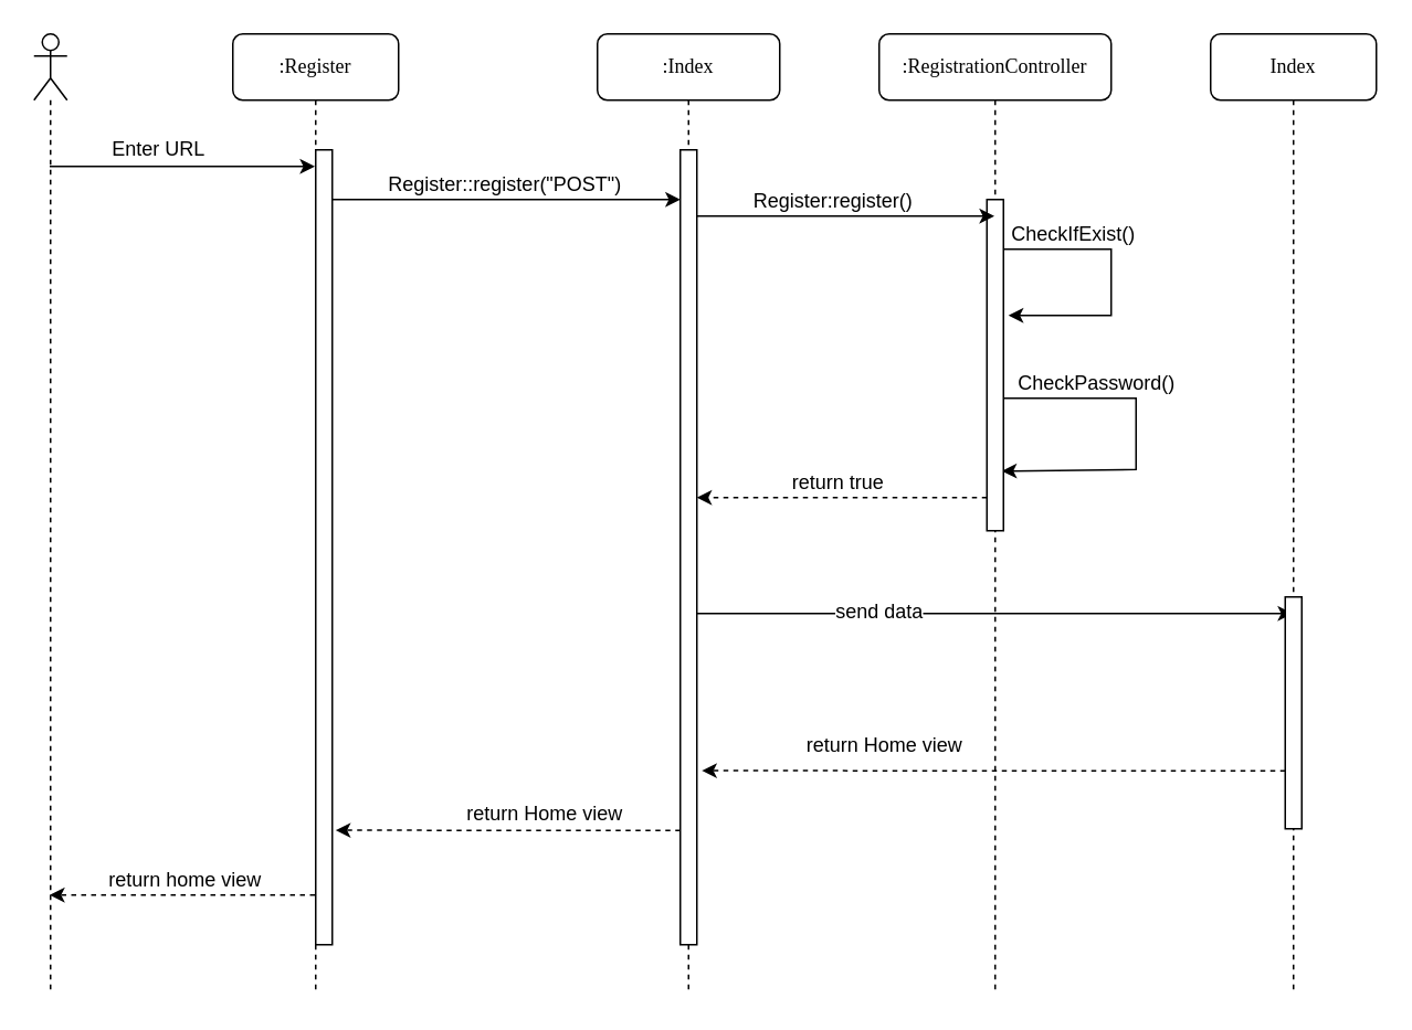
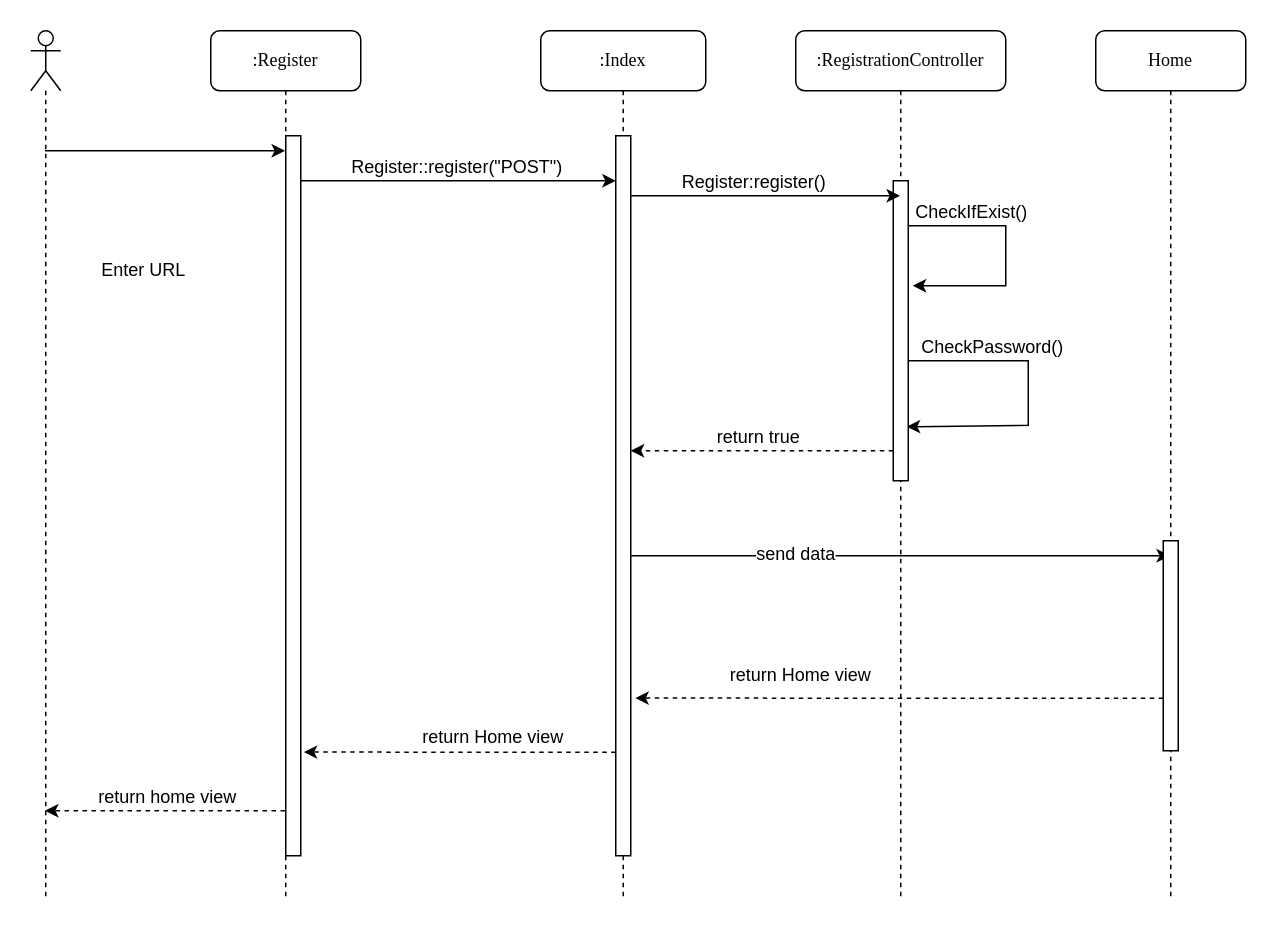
  <mxCell id="0" />
  <mxCell id="1" parent="0" />
  <mxCell id="2" style="edgeStyle=orthogonalEdgeStyle;rounded=0;orthogonalLoop=1;jettySize=auto;html=1;dashed=1;" edge="1" parent="1" source="4" target="21"><mxGeometry relative="1" as="geometry"><Array as="points"><mxPoint x="120" y="540" /><mxPoint x="120" y="540" /></Array></mxGeometry></mxCell>
  <mxCell id="3" value="return home view" style="text;html=1;align=center;verticalAlign=middle;resizable=0;points=[];;labelBackgroundColor=#ffffff;" vertex="1" connectable="0" parent="2"><mxGeometry x="-0.131" y="6" relative="1" as="geometry"><mxPoint x="-9.5" y="-16" as="offset" /></mxGeometry></mxCell>
  <mxCell id="4" value=":Register" style="shape=umlLifeline;perimeter=lifelinePerimeter;whiteSpace=wrap;html=1;container=1;collapsible=0;recursiveResize=0;outlineConnect=0;rounded=1;shadow=0;comic=0;labelBackgroundColor=none;strokeWidth=1;fontFamily=Verdana;fontSize=12;align=center;" parent="1" vertex="1"><mxGeometry x="140" y="20" width="100" height="580" as="geometry" /></mxCell>
  <mxCell id="5" value="" style="html=1;points=[];perimeter=orthogonalPerimeter;" vertex="1" parent="4"><mxGeometry x="50" y="70" width="10" height="480" as="geometry" /></mxCell>
  <mxCell id="6" value=":RegistrationController" style="shape=umlLifeline;perimeter=lifelinePerimeter;whiteSpace=wrap;html=1;container=1;collapsible=0;recursiveResize=0;outlineConnect=0;rounded=1;shadow=0;comic=0;labelBackgroundColor=none;strokeWidth=1;fontFamily=Verdana;fontSize=12;align=center;" parent="1" vertex="1"><mxGeometry x="530" y="20" width="140" height="580" as="geometry" /></mxCell>
  <mxCell id="7" value="" style="edgeStyle=orthogonalEdgeStyle;rounded=0;orthogonalLoop=1;jettySize=auto;html=1;entryX=0.9;entryY=0.82;entryDx=0;entryDy=0;entryPerimeter=0;" edge="1" parent="6" source="9" target="9"><mxGeometry relative="1" as="geometry"><mxPoint x="155" y="325" as="targetPoint" /><Array as="points"><mxPoint x="155" y="220" /><mxPoint x="155" y="263" /></Array></mxGeometry></mxCell>
  <mxCell id="8" value="CheckPassword()" style="text;html=1;align=center;verticalAlign=middle;resizable=0;points=[];;labelBackgroundColor=#ffffff;" vertex="1" connectable="0" parent="7"><mxGeometry x="-0.465" y="-1" relative="1" as="geometry"><mxPoint y="-11" as="offset" /></mxGeometry></mxCell>
  <mxCell id="9" value="" style="html=1;points=[];perimeter=orthogonalPerimeter;" vertex="1" parent="6"><mxGeometry x="65" y="100" width="10" height="200" as="geometry" /></mxCell>
  <mxCell id="10" style="edgeStyle=orthogonalEdgeStyle;rounded=0;orthogonalLoop=1;jettySize=auto;html=1;" edge="1" parent="6" source="9"><mxGeometry relative="1" as="geometry"><mxPoint x="78" y="170" as="targetPoint" /><Array as="points"><mxPoint x="140" y="130" /><mxPoint x="140" y="170" /><mxPoint x="78" y="170" /></Array></mxGeometry></mxCell>
  <mxCell id="11" value="CheckIfExist()" style="text;html=1;align=center;verticalAlign=middle;resizable=0;points=[];;labelBackgroundColor=#ffffff;" vertex="1" connectable="0" parent="10"><mxGeometry x="-0.504" y="-1" relative="1" as="geometry"><mxPoint y="-11" as="offset" /></mxGeometry></mxCell>
  <mxCell id="12" style="edgeStyle=orthogonalEdgeStyle;rounded=0;orthogonalLoop=1;jettySize=auto;html=1;" edge="1" parent="1" source="16" target="6"><mxGeometry relative="1" as="geometry"><Array as="points"><mxPoint x="520" y="130" /><mxPoint x="520" y="130" /></Array></mxGeometry></mxCell>
  <mxCell id="13" value="Register:register()" style="text;html=1;align=center;verticalAlign=middle;resizable=0;points=[];;labelBackgroundColor=#ffffff;" vertex="1" connectable="0" parent="12"><mxGeometry x="0.141" y="-1" relative="1" as="geometry"><mxPoint x="-19.5" y="-11" as="offset" /></mxGeometry></mxCell>
  <mxCell id="14" style="edgeStyle=orthogonalEdgeStyle;rounded=0;orthogonalLoop=1;jettySize=auto;html=1;" edge="1" parent="1" source="16" target="18"><mxGeometry relative="1" as="geometry"><Array as="points"><mxPoint x="600" y="370" /><mxPoint x="600" y="370" /></Array></mxGeometry></mxCell>
  <mxCell id="15" value="send data" style="text;html=1;align=center;verticalAlign=middle;resizable=0;points=[];;labelBackgroundColor=#ffffff;" vertex="1" connectable="0" parent="14"><mxGeometry x="0.016" y="71" relative="1" as="geometry"><mxPoint x="-70" y="69" as="offset" /></mxGeometry></mxCell>
  <mxCell id="16" value=":Index" style="shape=umlLifeline;perimeter=lifelinePerimeter;whiteSpace=wrap;html=1;container=1;collapsible=0;recursiveResize=0;outlineConnect=0;rounded=1;shadow=0;comic=0;labelBackgroundColor=none;strokeWidth=1;fontFamily=Verdana;fontSize=12;align=center;" parent="1" vertex="1"><mxGeometry x="360" y="20" width="110" height="580" as="geometry" /></mxCell>
  <mxCell id="17" value="" style="html=1;points=[];perimeter=orthogonalPerimeter;" vertex="1" parent="16"><mxGeometry x="50" y="70" width="10" height="480" as="geometry" /></mxCell>
- <mxCell id="18" value="Index" style="shape=umlLifeline;perimeter=lifelinePerimeter;whiteSpace=wrap;html=1;container=1;collapsible=0;recursiveResize=0;outlineConnect=0;rounded=1;shadow=0;comic=0;labelBackgroundColor=none;strokeWidth=1;fontFamily=Verdana;fontSize=12;align=center;" parent="1" vertex="1"><mxGeometry x="730" y="20" width="100" height="580" as="geometry" /></mxCell>
+ <mxCell id="18" value="Home" style="shape=umlLifeline;perimeter=lifelinePerimeter;whiteSpace=wrap;html=1;container=1;collapsible=0;recursiveResize=0;outlineConnect=0;rounded=1;shadow=0;comic=0;labelBackgroundColor=none;strokeWidth=1;fontFamily=Verdana;fontSize=12;align=center;" parent="1" vertex="1"><mxGeometry x="730" y="20" width="100" height="580" as="geometry" /></mxCell>
  <mxCell id="19" value="" style="html=1;points=[];perimeter=orthogonalPerimeter;" vertex="1" parent="18"><mxGeometry x="45" y="340" width="10" height="140" as="geometry" /></mxCell>
  <mxCell id="20" style="edgeStyle=orthogonalEdgeStyle;rounded=0;orthogonalLoop=1;jettySize=auto;html=1;" edge="1" parent="1" source="21" target="4"><mxGeometry relative="1" as="geometry"><Array as="points"><mxPoint x="90" y="100" /><mxPoint x="90" y="100" /></Array></mxGeometry></mxCell>
  <mxCell id="21" value="" style="shape=umlLifeline;participant=umlActor;perimeter=lifelinePerimeter;whiteSpace=wrap;html=1;container=1;collapsible=0;recursiveResize=0;verticalAlign=top;spacingTop=36;labelBackgroundColor=#ffffff;outlineConnect=0;" vertex="1" parent="1"><mxGeometry x="20" y="20" width="20" height="580" as="geometry" /></mxCell>
- <mxCell id="22" value="Enter URL" style="text;html=1;align=center;verticalAlign=middle;resizable=0;points=[];;autosize=1;" vertex="1" parent="1"><mxGeometry x="60" y="80" width="70" height="20" as="geometry" /></mxCell>
+ <mxCell id="22" value="Enter URL" style="text;html=1;align=center;verticalAlign=middle;resizable=0;points=[];;autosize=1;" vertex="1" parent="1"><mxGeometry x="60" y="170" width="70" height="20" as="geometry" /></mxCell>
  <mxCell id="23" value="" style="edgeStyle=orthogonalEdgeStyle;rounded=0;orthogonalLoop=1;jettySize=auto;html=1;" edge="1" parent="1" source="5" target="17"><mxGeometry relative="1" as="geometry"><Array as="points"><mxPoint x="270" y="120" /><mxPoint x="270" y="120" /></Array></mxGeometry></mxCell>
  <mxCell id="24" value="Register::register(&quot;POST&quot;)" style="text;html=1;align=center;verticalAlign=middle;resizable=0;points=[];;labelBackgroundColor=#ffffff;" vertex="1" connectable="0" parent="23"><mxGeometry x="0.063" y="-2" relative="1" as="geometry"><mxPoint x="-9" y="-12" as="offset" /></mxGeometry></mxCell>
  <mxCell id="25" style="edgeStyle=orthogonalEdgeStyle;rounded=0;orthogonalLoop=1;jettySize=auto;html=1;dashed=1;" edge="1" parent="1" source="9" target="17"><mxGeometry relative="1" as="geometry"><Array as="points"><mxPoint x="460" y="300" /><mxPoint x="460" y="300" /></Array></mxGeometry></mxCell>
  <mxCell id="26" value="return true" style="text;html=1;align=center;verticalAlign=middle;resizable=0;points=[];;labelBackgroundColor=#ffffff;" vertex="1" connectable="0" parent="25"><mxGeometry x="0.5" y="70" relative="1" as="geometry"><mxPoint x="40" y="-80" as="offset" /></mxGeometry></mxCell>
  <mxCell id="27" style="edgeStyle=orthogonalEdgeStyle;rounded=0;orthogonalLoop=1;jettySize=auto;html=1;entryX=1.3;entryY=0.781;entryDx=0;entryDy=0;entryPerimeter=0;dashed=1;" edge="1" parent="1" source="19" target="17"><mxGeometry relative="1" as="geometry"><Array as="points"><mxPoint x="690" y="465" /><mxPoint x="690" y="465" /></Array></mxGeometry></mxCell>
  <mxCell id="28" value="return Home view" style="text;html=1;align=center;verticalAlign=middle;resizable=0;points=[];;labelBackgroundColor=#ffffff;" vertex="1" connectable="0" parent="27"><mxGeometry x="0.233" y="1" relative="1" as="geometry"><mxPoint x="-25" y="-16" as="offset" /></mxGeometry></mxCell>
  <mxCell id="29" style="edgeStyle=orthogonalEdgeStyle;rounded=0;orthogonalLoop=1;jettySize=auto;html=1;entryX=1.2;entryY=0.856;entryDx=0;entryDy=0;entryPerimeter=0;dashed=1;" edge="1" parent="1" source="17" target="5"><mxGeometry relative="1" as="geometry"><Array as="points"><mxPoint x="360" y="501" /><mxPoint x="360" y="501" /></Array></mxGeometry></mxCell>
  <mxCell id="30" value="return Home view" style="text;html=1;align=center;verticalAlign=middle;resizable=0;points=[];;labelBackgroundColor=#ffffff;" vertex="1" connectable="0" parent="29"><mxGeometry x="-0.206" y="-2" relative="1" as="geometry"><mxPoint y="-8" as="offset" /></mxGeometry></mxCell>
